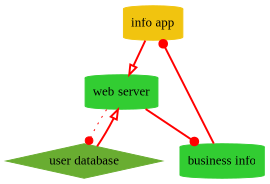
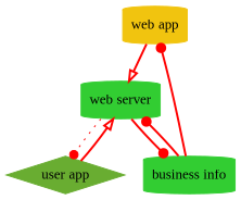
  digraph {
    fontname="Liberation Serif"
    node [color=limegreen fontname="Liberation Serif" shape=cylinder style=filled]
    edge [arrowhead=dot color=red fontname="Liberation Serif" style=bold]
-   n1 [color="#F1C40F" label="info app"]
+   n1 [color="#F1C40F" label="web app"]
    n2 [label="web server"]
-   n3 [color="#69ad31" label="user database" shape=diamond]
+   n3 [color="#69ad31" label="user app" shape=diamond]
    n4 [label="business info"]
    n1 -> n2 [arrowhead=onormal]
    n2 -> n3 [style=dotted]
    n2 -> n4
    n3 -> n2 [arrowhead=onormal]
    n4 -> n1
+   n4 -> n2
  }
